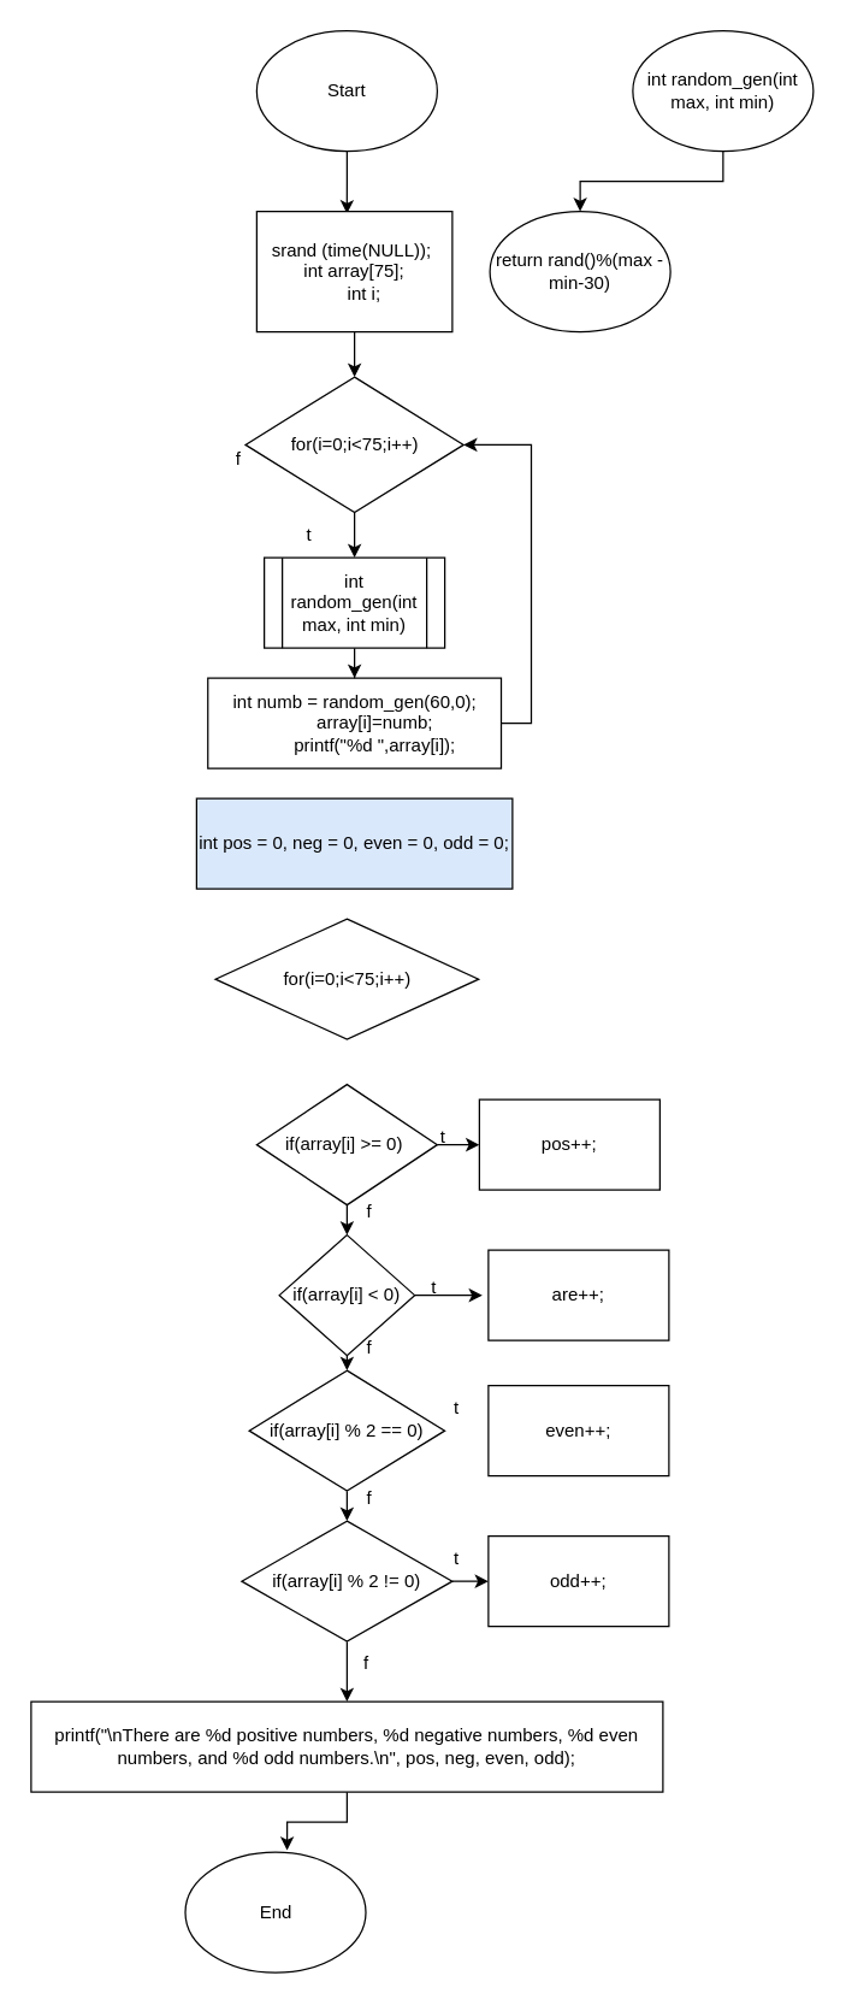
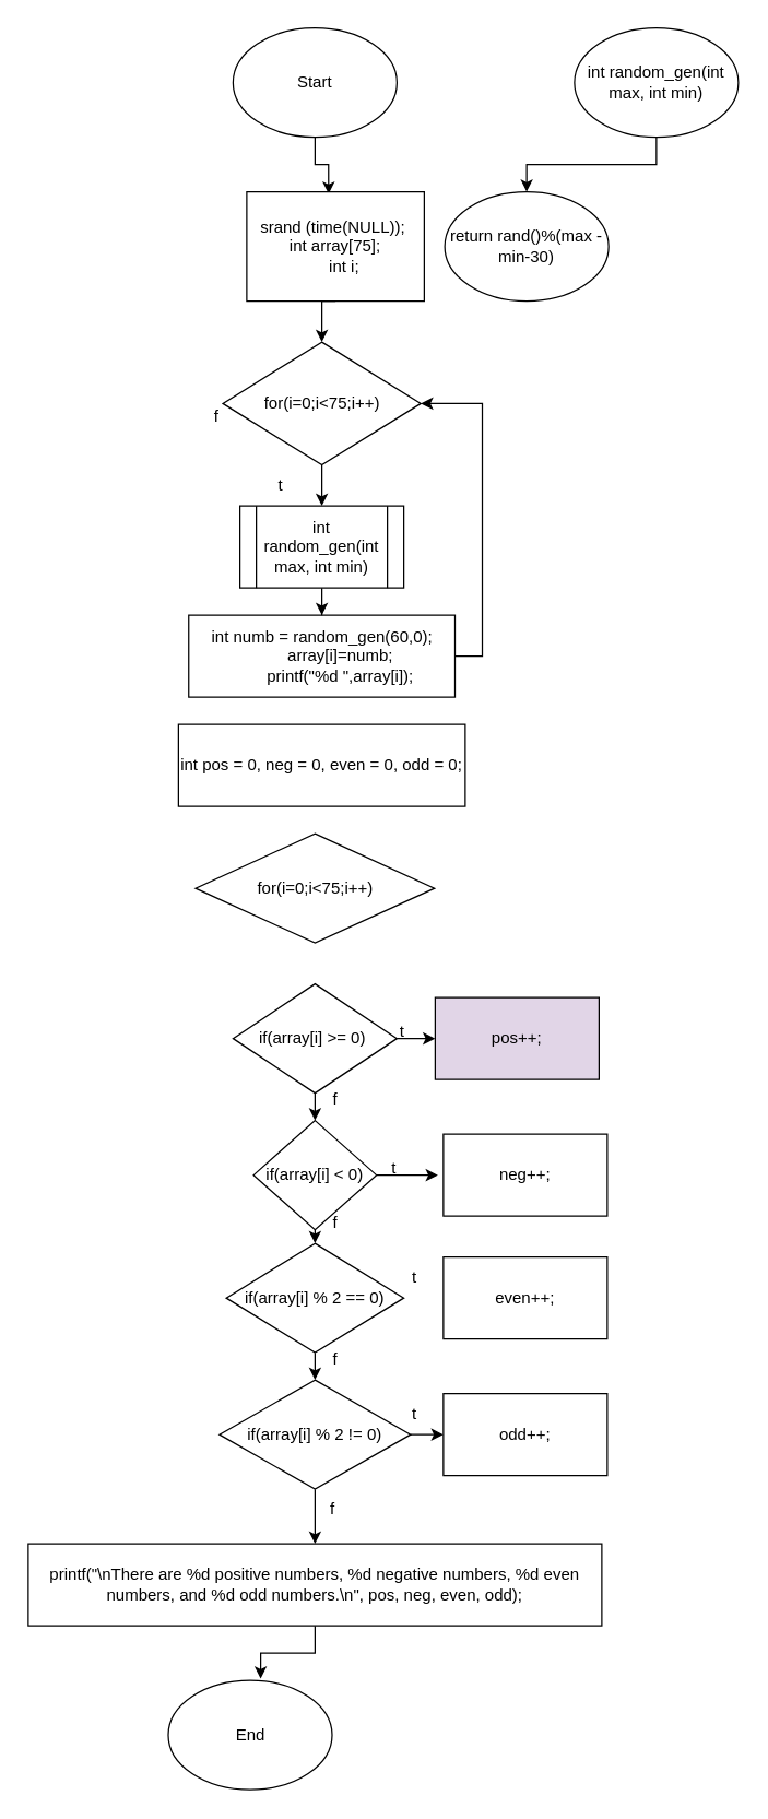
  <mxCell id="0" />
  <mxCell id="1" parent="0" />
  <mxCell id="2" style="edgeStyle=orthogonalEdgeStyle;rounded=0;orthogonalLoop=1;jettySize=auto;html=1;exitX=0.5;exitY=1;exitDx=0;exitDy=0;entryX=0.461;entryY=0.018;entryDx=0;entryDy=0;entryPerimeter=0;" parent="1" source="3" target="5" edge="1"><mxGeometry relative="1" as="geometry" /></mxCell>
  <mxCell id="3" value="Start" style="ellipse;whiteSpace=wrap;html=1;" parent="1" vertex="1"><mxGeometry x="170" y="20" width="120" height="80" as="geometry" /></mxCell>
  <mxCell id="4" style="edgeStyle=orthogonalEdgeStyle;rounded=0;orthogonalLoop=1;jettySize=auto;html=1;exitX=0.5;exitY=1;exitDx=0;exitDy=0;entryX=0.5;entryY=0;entryDx=0;entryDy=0;" parent="1" source="5" target="7" edge="1"><mxGeometry relative="1" as="geometry" /></mxCell>
- <mxCell id="5" value="&lt;div&gt;srand (time(NULL));&amp;nbsp;&lt;/div&gt;&lt;div&gt;&lt;span&gt;&#09;&lt;/span&gt;int array[75];&lt;/div&gt;&lt;div&gt;&amp;nbsp; &amp;nbsp; int i;&lt;/div&gt;" style="rounded=0;whiteSpace=wrap;html=1;" parent="1" vertex="1"><mxGeometry x="170" y="140" width="130" height="80" as="geometry" /></mxCell>
+ <mxCell id="5" value="&lt;div&gt;srand (time(NULL));&amp;nbsp;&lt;/div&gt;&lt;div&gt;&lt;span&gt;&#09;&lt;/span&gt;int array[75];&lt;/div&gt;&lt;div&gt;&amp;nbsp; &amp;nbsp; int i;&lt;/div&gt;" style="rounded=0;whiteSpace=wrap;html=1;" parent="1" vertex="1"><mxGeometry x="180" y="140" width="130" height="80" as="geometry" /></mxCell>
  <mxCell id="6" style="edgeStyle=orthogonalEdgeStyle;rounded=0;orthogonalLoop=1;jettySize=auto;html=1;exitX=0.5;exitY=1;exitDx=0;exitDy=0;entryX=0.5;entryY=0;entryDx=0;entryDy=0;" edge="1" parent="1" source="7" target="41"><mxGeometry relative="1" as="geometry" /></mxCell>
  <mxCell id="7" value="for(i=0;i&amp;lt;75;i++)" style="rhombus;whiteSpace=wrap;html=1;" parent="1" vertex="1"><mxGeometry x="162.5" y="250" width="145" height="90" as="geometry" /></mxCell>
  <mxCell id="8" style="edgeStyle=orthogonalEdgeStyle;rounded=0;orthogonalLoop=1;jettySize=auto;html=1;exitX=1;exitY=0.5;exitDx=0;exitDy=0;entryX=1;entryY=0.5;entryDx=0;entryDy=0;" parent="1" source="9" target="7" edge="1"><mxGeometry relative="1" as="geometry" /></mxCell>
  <mxCell id="9" value="&lt;div&gt;int numb = random_gen(60,0);&lt;/div&gt;&lt;div&gt;&amp;nbsp; &amp;nbsp; &amp;nbsp; &amp;nbsp; array[i]=numb;&lt;/div&gt;&lt;div&gt;&amp;nbsp; &amp;nbsp; &amp;nbsp; &amp;nbsp; printf(&quot;%d &quot;,array[i]);&lt;/div&gt;" style="rounded=0;whiteSpace=wrap;html=1;" parent="1" vertex="1"><mxGeometry x="137.5" y="450" width="195" height="60" as="geometry" /></mxCell>
  <mxCell id="10" value="t" style="text;html=1;strokeColor=none;fillColor=none;align=center;verticalAlign=middle;whiteSpace=wrap;rounded=0;" parent="1" vertex="1"><mxGeometry x="175" y="340" width="60" height="30" as="geometry" /></mxCell>
  <mxCell id="11" value="f" style="text;html=1;strokeColor=none;fillColor=none;align=center;verticalAlign=middle;whiteSpace=wrap;rounded=0;" parent="1" vertex="1"><mxGeometry x="127.5" y="290" width="60" height="30" as="geometry" /></mxCell>
- <mxCell id="12" value="int pos = 0, neg = 0, even = 0, odd = 0;" style="rounded=0;whiteSpace=wrap;html=1;fillColor=#dae8fc;" parent="1" vertex="1"><mxGeometry x="130" y="530" width="210" height="60" as="geometry" /></mxCell>
+ <mxCell id="12" value="int pos = 0, neg = 0, even = 0, odd = 0;" style="rounded=0;whiteSpace=wrap;html=1;" parent="1" vertex="1"><mxGeometry x="130" y="530" width="210" height="60" as="geometry" /></mxCell>
  <mxCell id="13" value="for(i=0;i&amp;lt;75;i++)" style="rhombus;whiteSpace=wrap;html=1;" parent="1" vertex="1"><mxGeometry x="142.5" y="610" width="175" height="80" as="geometry" /></mxCell>
  <mxCell id="14" style="edgeStyle=orthogonalEdgeStyle;rounded=0;orthogonalLoop=1;jettySize=auto;html=1;exitX=1;exitY=0.5;exitDx=0;exitDy=0;entryX=0;entryY=0.5;entryDx=0;entryDy=0;" parent="1" source="16" target="25" edge="1"><mxGeometry relative="1" as="geometry" /></mxCell>
  <mxCell id="15" style="edgeStyle=orthogonalEdgeStyle;rounded=0;orthogonalLoop=1;jettySize=auto;html=1;exitX=0.5;exitY=1;exitDx=0;exitDy=0;entryX=0.5;entryY=0;entryDx=0;entryDy=0;" parent="1" source="16" target="19" edge="1"><mxGeometry relative="1" as="geometry" /></mxCell>
  <mxCell id="16" value="if(array[i] &amp;gt;= 0)&amp;nbsp;" style="rhombus;whiteSpace=wrap;html=1;" parent="1" vertex="1"><mxGeometry x="170" y="720" width="120" height="80" as="geometry" /></mxCell>
  <mxCell id="17" style="edgeStyle=orthogonalEdgeStyle;rounded=0;orthogonalLoop=1;jettySize=auto;html=1;exitX=1;exitY=0.5;exitDx=0;exitDy=0;" parent="1" source="19" edge="1"><mxGeometry relative="1" as="geometry"><mxPoint x="320" y="860" as="targetPoint" /></mxGeometry></mxCell>
  <mxCell id="18" style="edgeStyle=orthogonalEdgeStyle;rounded=0;orthogonalLoop=1;jettySize=auto;html=1;exitX=0.5;exitY=1;exitDx=0;exitDy=0;entryX=0.5;entryY=0;entryDx=0;entryDy=0;" parent="1" source="19" target="21" edge="1"><mxGeometry relative="1" as="geometry" /></mxCell>
  <mxCell id="19" value="if(array[i] &amp;lt; 0)" style="rhombus;whiteSpace=wrap;html=1;" parent="1" vertex="1"><mxGeometry x="185" y="820" width="90" height="80" as="geometry" /></mxCell>
  <mxCell id="20" style="edgeStyle=orthogonalEdgeStyle;rounded=0;orthogonalLoop=1;jettySize=auto;html=1;exitX=0.5;exitY=1;exitDx=0;exitDy=0;entryX=0.5;entryY=0;entryDx=0;entryDy=0;" parent="1" source="21" target="24" edge="1"><mxGeometry relative="1" as="geometry" /></mxCell>
  <mxCell id="21" value="if(array[i] % 2 == 0)" style="rhombus;whiteSpace=wrap;html=1;" parent="1" vertex="1"><mxGeometry x="165" y="910" width="130" height="80" as="geometry" /></mxCell>
  <mxCell id="22" style="edgeStyle=orthogonalEdgeStyle;rounded=0;orthogonalLoop=1;jettySize=auto;html=1;exitX=1;exitY=0.5;exitDx=0;exitDy=0;entryX=0;entryY=0.5;entryDx=0;entryDy=0;" parent="1" source="24" target="28" edge="1"><mxGeometry relative="1" as="geometry" /></mxCell>
  <mxCell id="23" style="edgeStyle=orthogonalEdgeStyle;rounded=0;orthogonalLoop=1;jettySize=auto;html=1;exitX=0.5;exitY=1;exitDx=0;exitDy=0;entryX=0.5;entryY=0;entryDx=0;entryDy=0;" parent="1" source="24" target="38" edge="1"><mxGeometry relative="1" as="geometry" /></mxCell>
  <mxCell id="24" value="if(array[i] % 2 != 0)" style="rhombus;whiteSpace=wrap;html=1;" parent="1" vertex="1"><mxGeometry x="160" y="1010" width="140" height="80" as="geometry" /></mxCell>
- <mxCell id="25" value="pos++;" style="rounded=0;whiteSpace=wrap;html=1;" parent="1" vertex="1"><mxGeometry x="318" y="730" width="120" height="60" as="geometry" /></mxCell>
+ <mxCell id="25" value="pos++;" style="rounded=0;whiteSpace=wrap;html=1;fillColor=#e1d5e7;" parent="1" vertex="1"><mxGeometry x="318" y="730" width="120" height="60" as="geometry" /></mxCell>
  <mxCell id="26" value="even++;" style="rounded=0;whiteSpace=wrap;html=1;" parent="1" vertex="1"><mxGeometry x="324" y="920" width="120" height="60" as="geometry" /></mxCell>
- <mxCell id="27" value="are++;" style="rounded=0;whiteSpace=wrap;html=1;" parent="1" vertex="1"><mxGeometry x="324" y="830" width="120" height="60" as="geometry" /></mxCell>
+ <mxCell id="27" value="neg++;" style="rounded=0;whiteSpace=wrap;html=1;" parent="1" vertex="1"><mxGeometry x="324" y="830" width="120" height="60" as="geometry" /></mxCell>
  <mxCell id="28" value="odd++;" style="rounded=0;whiteSpace=wrap;html=1;" parent="1" vertex="1"><mxGeometry x="324" y="1020" width="120" height="60" as="geometry" /></mxCell>
  <mxCell id="29" value="t" style="text;html=1;strokeColor=none;fillColor=none;align=center;verticalAlign=middle;whiteSpace=wrap;rounded=0;" parent="1" vertex="1"><mxGeometry x="264" y="740" width="60" height="30" as="geometry" /></mxCell>
  <mxCell id="30" value="t" style="text;html=1;strokeColor=none;fillColor=none;align=center;verticalAlign=middle;whiteSpace=wrap;rounded=0;" parent="1" vertex="1"><mxGeometry x="258" y="840" width="60" height="30" as="geometry" /></mxCell>
  <mxCell id="31" value="t" style="text;html=1;strokeColor=none;fillColor=none;align=center;verticalAlign=middle;whiteSpace=wrap;rounded=0;" parent="1" vertex="1"><mxGeometry x="272.5" y="920" width="60" height="30" as="geometry" /></mxCell>
  <mxCell id="32" value="t" style="text;html=1;strokeColor=none;fillColor=none;align=center;verticalAlign=middle;whiteSpace=wrap;rounded=0;" parent="1" vertex="1"><mxGeometry x="272.5" y="1020" width="60" height="30" as="geometry" /></mxCell>
  <mxCell id="33" value="f" style="text;html=1;strokeColor=none;fillColor=none;align=center;verticalAlign=middle;whiteSpace=wrap;rounded=0;" parent="1" vertex="1"><mxGeometry x="215" y="880" width="60" height="30" as="geometry" /></mxCell>
  <mxCell id="34" value="f" style="text;html=1;strokeColor=none;fillColor=none;align=center;verticalAlign=middle;whiteSpace=wrap;rounded=0;" parent="1" vertex="1"><mxGeometry x="215" y="790" width="60" height="30" as="geometry" /></mxCell>
  <mxCell id="35" value="f" style="text;html=1;strokeColor=none;fillColor=none;align=center;verticalAlign=middle;whiteSpace=wrap;rounded=0;" parent="1" vertex="1"><mxGeometry x="215" y="980" width="60" height="30" as="geometry" /></mxCell>
  <mxCell id="36" value="f" style="text;html=1;strokeColor=none;fillColor=none;align=center;verticalAlign=middle;whiteSpace=wrap;rounded=0;" parent="1" vertex="1"><mxGeometry x="212.5" y="1090" width="60" height="30" as="geometry" /></mxCell>
  <mxCell id="37" style="edgeStyle=orthogonalEdgeStyle;rounded=0;orthogonalLoop=1;jettySize=auto;html=1;entryX=0.564;entryY=-0.015;entryDx=0;entryDy=0;entryPerimeter=0;" parent="1" source="38" target="39" edge="1"><mxGeometry relative="1" as="geometry" /></mxCell>
  <mxCell id="38" value="printf(&quot;\nThere are %d positive numbers, %d negative numbers, %d even numbers, and %d odd numbers.\n&quot;, pos, neg, even, odd);" style="rounded=0;whiteSpace=wrap;html=1;" parent="1" vertex="1"><mxGeometry x="20" y="1130" width="420" height="60" as="geometry" /></mxCell>
  <mxCell id="39" value="End" style="ellipse;whiteSpace=wrap;html=1;" parent="1" vertex="1"><mxGeometry x="122.5" y="1230" width="120" height="80" as="geometry" /></mxCell>
  <mxCell id="40" style="edgeStyle=orthogonalEdgeStyle;rounded=0;orthogonalLoop=1;jettySize=auto;html=1;entryX=0.5;entryY=0;entryDx=0;entryDy=0;" edge="1" parent="1" source="41" target="9"><mxGeometry relative="1" as="geometry" /></mxCell>
  <mxCell id="41" value="int random_gen(int max, int min)" style="shape=process;whiteSpace=wrap;html=1;backgroundOutline=1;" vertex="1" parent="1"><mxGeometry x="175" y="370" width="120" height="60" as="geometry" /></mxCell>
  <mxCell id="42" style="edgeStyle=orthogonalEdgeStyle;rounded=0;orthogonalLoop=1;jettySize=auto;html=1;exitX=0.5;exitY=1;exitDx=0;exitDy=0;entryX=0.5;entryY=0;entryDx=0;entryDy=0;" edge="1" parent="1" source="43" target="44"><mxGeometry relative="1" as="geometry" /></mxCell>
  <mxCell id="43" value="int random_gen(int max, int min)" style="ellipse;whiteSpace=wrap;html=1;" vertex="1" parent="1"><mxGeometry x="420" y="20" width="120" height="80" as="geometry" /></mxCell>
  <mxCell id="44" value="return rand()%(max - min-30)" style="ellipse;whiteSpace=wrap;html=1;" vertex="1" parent="1"><mxGeometry x="325" y="140" width="120" height="80" as="geometry" /></mxCell>
